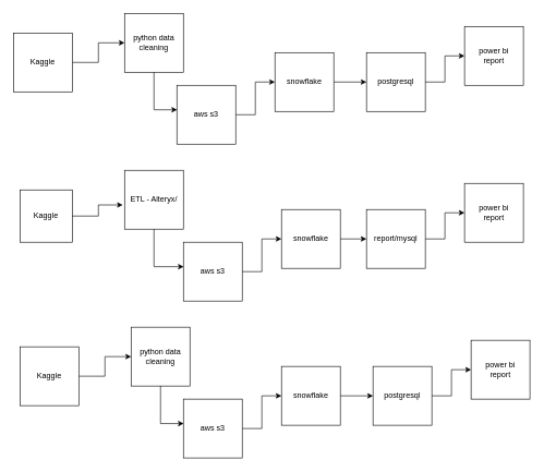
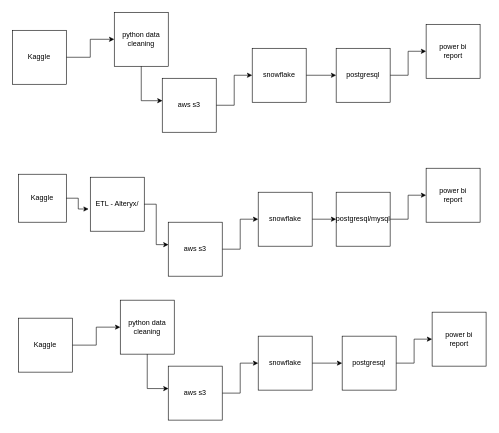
  <mxCell id="0" />
  <mxCell id="1" parent="0" />
  <mxCell id="2" value="" style="edgeStyle=orthogonalEdgeStyle;rounded=0;orthogonalLoop=1;jettySize=auto;html=1;" edge="1" parent="1" source="3" target="11"><mxGeometry relative="1" as="geometry" /></mxCell>
  <mxCell id="3" value="Kaggle" style="whiteSpace=wrap;html=1;aspect=fixed;" vertex="1" parent="1"><mxGeometry x="20" y="50" width="90" height="90" as="geometry" /></mxCell>
  <mxCell id="4" value="" style="edgeStyle=orthogonalEdgeStyle;rounded=0;orthogonalLoop=1;jettySize=auto;html=1;" edge="1" parent="1" source="5" target="7"><mxGeometry relative="1" as="geometry" /></mxCell>
  <mxCell id="5" value="aws s3" style="whiteSpace=wrap;html=1;aspect=fixed;" vertex="1" parent="1"><mxGeometry x="270" y="130" width="90" height="90" as="geometry" /></mxCell>
  <mxCell id="6" value="" style="edgeStyle=orthogonalEdgeStyle;rounded=0;orthogonalLoop=1;jettySize=auto;html=1;" edge="1" parent="1" source="7" target="9"><mxGeometry relative="1" as="geometry" /></mxCell>
  <mxCell id="7" value="snowflake" style="whiteSpace=wrap;html=1;aspect=fixed;" vertex="1" parent="1"><mxGeometry x="420" y="80" width="90" height="90" as="geometry" /></mxCell>
  <mxCell id="8" value="" style="edgeStyle=orthogonalEdgeStyle;rounded=0;orthogonalLoop=1;jettySize=auto;html=1;" edge="1" parent="1" source="9" target="10"><mxGeometry relative="1" as="geometry" /></mxCell>
  <mxCell id="9" value="postgresql" style="whiteSpace=wrap;html=1;aspect=fixed;" vertex="1" parent="1"><mxGeometry x="560" y="80" width="90" height="90" as="geometry" /></mxCell>
  <mxCell id="10" value="power bi&lt;div&gt;report&lt;/div&gt;" style="whiteSpace=wrap;html=1;aspect=fixed;" vertex="1" parent="1"><mxGeometry x="710" y="40" width="90" height="90" as="geometry" /></mxCell>
  <mxCell id="11" value="python data cleaning" style="whiteSpace=wrap;html=1;aspect=fixed;" vertex="1" parent="1"><mxGeometry x="190" y="20" width="90" height="90" as="geometry" /></mxCell>
  <mxCell id="12" style="edgeStyle=orthogonalEdgeStyle;rounded=0;orthogonalLoop=1;jettySize=auto;html=1;entryX=0.004;entryY=0.416;entryDx=0;entryDy=0;entryPerimeter=0;" edge="1" parent="1" source="11" target="5"><mxGeometry relative="1" as="geometry" /></mxCell>
  <mxCell id="13" value="" style="edgeStyle=orthogonalEdgeStyle;rounded=0;orthogonalLoop=1;jettySize=auto;html=1;" edge="1" parent="1" source="14" target="16"><mxGeometry relative="1" as="geometry" /></mxCell>
  <mxCell id="14" value="aws s3" style="whiteSpace=wrap;html=1;aspect=fixed;" vertex="1" parent="1"><mxGeometry x="280" y="370" width="90" height="90" as="geometry" /></mxCell>
  <mxCell id="15" value="" style="edgeStyle=orthogonalEdgeStyle;rounded=0;orthogonalLoop=1;jettySize=auto;html=1;" edge="1" parent="1" source="16" target="18"><mxGeometry relative="1" as="geometry" /></mxCell>
  <mxCell id="16" value="snowflake" style="whiteSpace=wrap;html=1;aspect=fixed;" vertex="1" parent="1"><mxGeometry x="430" y="320" width="90" height="90" as="geometry" /></mxCell>
  <mxCell id="17" value="" style="edgeStyle=orthogonalEdgeStyle;rounded=0;orthogonalLoop=1;jettySize=auto;html=1;" edge="1" parent="1" source="18" target="19"><mxGeometry relative="1" as="geometry" /></mxCell>
- <mxCell id="18" value="report/mysql" style="whiteSpace=wrap;html=1;aspect=fixed;" vertex="1" parent="1"><mxGeometry x="560" y="320" width="90" height="90" as="geometry" /></mxCell>
+ <mxCell id="18" value="postgresql/mysql" style="whiteSpace=wrap;html=1;aspect=fixed;" vertex="1" parent="1"><mxGeometry x="560" y="320" width="90" height="90" as="geometry" /></mxCell>
  <mxCell id="19" value="power bi&lt;div&gt;report&lt;/div&gt;" style="whiteSpace=wrap;html=1;aspect=fixed;" vertex="1" parent="1"><mxGeometry x="710" y="280" width="90" height="90" as="geometry" /></mxCell>
- <mxCell id="20" value="ETL - Alteryx/" style="whiteSpace=wrap;html=1;aspect=fixed;" vertex="1" parent="1"><mxGeometry x="190" y="260" width="90" height="90" as="geometry" /></mxCell>
+ <mxCell id="20" value="ETL - Alteryx/" style="whiteSpace=wrap;html=1;aspect=fixed;" vertex="1" parent="1"><mxGeometry x="150" y="295" width="90" height="90" as="geometry" /></mxCell>
  <mxCell id="21" style="edgeStyle=orthogonalEdgeStyle;rounded=0;orthogonalLoop=1;jettySize=auto;html=1;entryX=0.004;entryY=0.416;entryDx=0;entryDy=0;entryPerimeter=0;" edge="1" parent="1" source="20" target="14"><mxGeometry relative="1" as="geometry" /></mxCell>
  <mxCell id="22" value="Kaggle" style="whiteSpace=wrap;html=1;aspect=fixed;" vertex="1" parent="1"><mxGeometry x="30" y="290" width="80" height="80" as="geometry" /></mxCell>
  <mxCell id="23" style="edgeStyle=orthogonalEdgeStyle;rounded=0;orthogonalLoop=1;jettySize=auto;html=1;entryX=-0.031;entryY=0.589;entryDx=0;entryDy=0;entryPerimeter=0;" edge="1" parent="1" source="22" target="20"><mxGeometry relative="1" as="geometry" /></mxCell>
  <mxCell id="24" value="" style="edgeStyle=orthogonalEdgeStyle;rounded=0;orthogonalLoop=1;jettySize=auto;html=1;" edge="1" parent="1" source="25" target="33"><mxGeometry relative="1" as="geometry" /></mxCell>
  <mxCell id="25" value="Kaggle" style="whiteSpace=wrap;html=1;aspect=fixed;" vertex="1" parent="1"><mxGeometry x="30" y="530" width="90" height="90" as="geometry" /></mxCell>
  <mxCell id="26" value="" style="edgeStyle=orthogonalEdgeStyle;rounded=0;orthogonalLoop=1;jettySize=auto;html=1;" edge="1" parent="1" source="27" target="29"><mxGeometry relative="1" as="geometry" /></mxCell>
  <mxCell id="27" value="aws s3" style="whiteSpace=wrap;html=1;aspect=fixed;" vertex="1" parent="1"><mxGeometry x="280" y="610" width="90" height="90" as="geometry" /></mxCell>
  <mxCell id="28" value="" style="edgeStyle=orthogonalEdgeStyle;rounded=0;orthogonalLoop=1;jettySize=auto;html=1;" edge="1" parent="1" source="29" target="31"><mxGeometry relative="1" as="geometry" /></mxCell>
  <mxCell id="29" value="snowflake" style="whiteSpace=wrap;html=1;aspect=fixed;" vertex="1" parent="1"><mxGeometry x="430" y="560" width="90" height="90" as="geometry" /></mxCell>
  <mxCell id="30" value="" style="edgeStyle=orthogonalEdgeStyle;rounded=0;orthogonalLoop=1;jettySize=auto;html=1;" edge="1" parent="1" source="31" target="32"><mxGeometry relative="1" as="geometry" /></mxCell>
  <mxCell id="31" value="postgresql" style="whiteSpace=wrap;html=1;aspect=fixed;" vertex="1" parent="1"><mxGeometry x="570" y="560" width="90" height="90" as="geometry" /></mxCell>
  <mxCell id="32" value="power bi&lt;div&gt;report&lt;/div&gt;" style="whiteSpace=wrap;html=1;aspect=fixed;" vertex="1" parent="1"><mxGeometry x="720" y="520" width="90" height="90" as="geometry" /></mxCell>
  <mxCell id="33" value="python data cleaning" style="whiteSpace=wrap;html=1;aspect=fixed;" vertex="1" parent="1"><mxGeometry x="200" y="500" width="90" height="90" as="geometry" /></mxCell>
  <mxCell id="34" style="edgeStyle=orthogonalEdgeStyle;rounded=0;orthogonalLoop=1;jettySize=auto;html=1;entryX=0.004;entryY=0.416;entryDx=0;entryDy=0;entryPerimeter=0;" edge="1" parent="1" source="33" target="27"><mxGeometry relative="1" as="geometry" /></mxCell>
